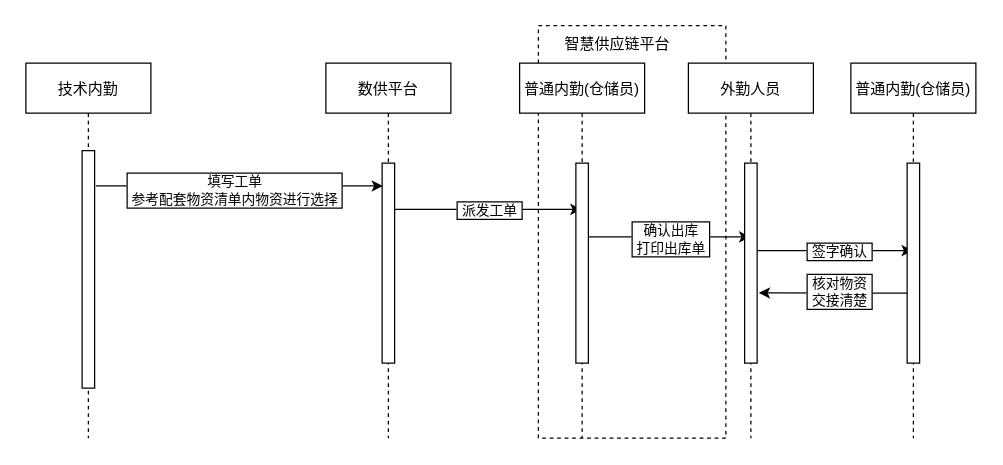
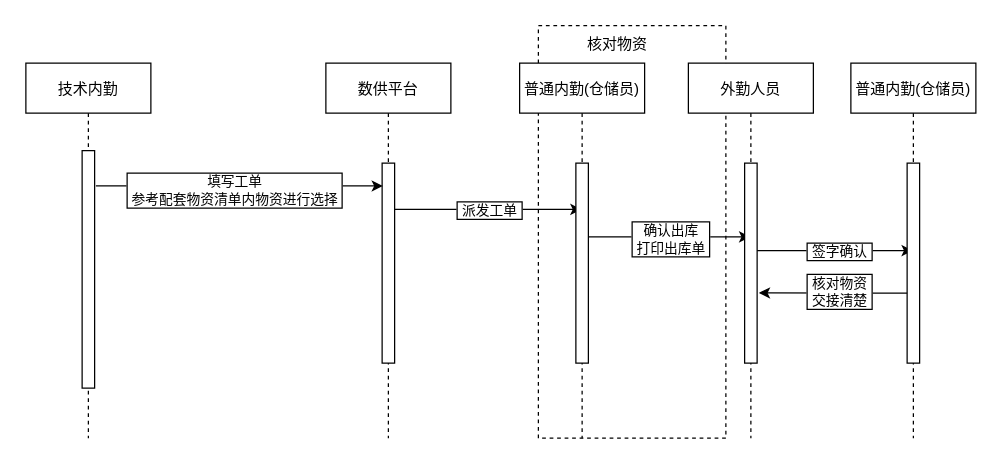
  <mxCell id="0" />
  <mxCell id="1" parent="0" />
  <mxCell id="2" value="" style="group" vertex="1" connectable="0" parent="1"><mxGeometry x="430" y="20" width="150" height="330" as="geometry" /></mxCell>
  <mxCell id="3" value="" style="rounded=0;whiteSpace=wrap;html=1;dashed=1;" vertex="1" parent="2"><mxGeometry width="150.0" height="330" as="geometry" /></mxCell>
- <mxCell id="4" value="智慧供应链平台" style="text;html=1;strokeColor=none;fillColor=none;align=center;verticalAlign=middle;whiteSpace=wrap;rounded=0;dashed=1;" vertex="1" parent="2"><mxGeometry width="126.923" height="30" as="geometry" /></mxCell>
+ <mxCell id="4" value="核对物资" style="text;html=1;strokeColor=none;fillColor=none;align=center;verticalAlign=middle;whiteSpace=wrap;rounded=0;dashed=1;" vertex="1" parent="2"><mxGeometry width="126.923" height="30" as="geometry" /></mxCell>
  <mxCell id="5" value="技术内勤" style="shape=umlLifeline;perimeter=lifelinePerimeter;container=1;collapsible=0;recursiveResize=0;rounded=0;shadow=0;strokeWidth=1;" parent="1" vertex="1"><mxGeometry x="20" y="50" width="100" height="300" as="geometry" /></mxCell>
  <mxCell id="6" value="" style="points=[];perimeter=orthogonalPerimeter;rounded=0;shadow=0;strokeWidth=1;" parent="5" vertex="1"><mxGeometry x="45" y="70" width="10" height="190" as="geometry" /></mxCell>
  <mxCell id="7" value="" style="edgeStyle=orthogonalEdgeStyle;rounded=0;orthogonalLoop=1;jettySize=auto;html=1;" edge="1" parent="1"><mxGeometry relative="1" as="geometry"><mxPoint x="309.5" y="167" as="sourcePoint" /><mxPoint x="464.5" y="167" as="targetPoint" /></mxGeometry></mxCell>
  <mxCell id="8" value="&amp;nbsp;派发工单&amp;nbsp;" style="edgeLabel;html=1;align=center;verticalAlign=middle;resizable=0;points=[];labelBorderColor=default;" vertex="1" connectable="0" parent="7"><mxGeometry x="-0.235" y="-3" relative="1" as="geometry"><mxPoint x="22" y="-3" as="offset" /></mxGeometry></mxCell>
  <mxCell id="9" value="数供平台" style="shape=umlLifeline;perimeter=lifelinePerimeter;container=1;collapsible=0;recursiveResize=0;rounded=0;shadow=0;strokeWidth=1;" parent="1" vertex="1"><mxGeometry x="260" y="50" width="100" height="300" as="geometry" /></mxCell>
  <mxCell id="10" value="" style="points=[];perimeter=orthogonalPerimeter;rounded=0;shadow=0;strokeWidth=1;" parent="9" vertex="1"><mxGeometry x="45" y="80" width="10" height="160" as="geometry" /></mxCell>
  <mxCell id="11" style="edgeStyle=orthogonalEdgeStyle;rounded=0;orthogonalLoop=1;jettySize=auto;html=1;exitX=1.1;exitY=0.144;exitDx=0;exitDy=0;exitPerimeter=0;entryX=0.06;entryY=0.114;entryDx=0;entryDy=0;entryPerimeter=0;" edge="1" parent="1" source="6" target="10"><mxGeometry relative="1" as="geometry"><mxPoint x="170" y="200" as="sourcePoint" /><mxPoint x="300" y="147" as="targetPoint" /><Array as="points"><mxPoint x="306" y="147" /></Array></mxGeometry></mxCell>
  <mxCell id="12" value="填写工单&lt;br&gt;&amp;nbsp;参考配套物资清单内物资进行选择&amp;nbsp;" style="edgeLabel;html=1;align=center;verticalAlign=middle;resizable=0;points=[];labelBorderColor=default;" vertex="1" connectable="0" parent="11"><mxGeometry x="0.221" y="-2" relative="1" as="geometry"><mxPoint x="-29" y="1" as="offset" /></mxGeometry></mxCell>
  <mxCell id="13" value="" style="edgeStyle=orthogonalEdgeStyle;rounded=0;orthogonalLoop=1;jettySize=auto;html=1;" edge="1" parent="1"><mxGeometry relative="1" as="geometry"><mxPoint x="464.5" y="189" as="sourcePoint" /><mxPoint x="599.5" y="189" as="targetPoint" /></mxGeometry></mxCell>
  <mxCell id="14" value="确认出库&lt;br&gt;&amp;nbsp;打印出库单&amp;nbsp;" style="edgeLabel;html=1;align=center;verticalAlign=middle;resizable=0;points=[];labelBorderColor=default;" vertex="1" connectable="0" parent="13"><mxGeometry x="0.19" y="-1" relative="1" as="geometry"><mxPoint x="-9" as="offset" /></mxGeometry></mxCell>
  <mxCell id="15" value="普通内勤(仓储员)" style="shape=umlLifeline;perimeter=lifelinePerimeter;container=1;collapsible=0;recursiveResize=0;rounded=0;shadow=0;strokeWidth=1;" vertex="1" parent="1"><mxGeometry x="415" y="50" width="100" height="300" as="geometry" /></mxCell>
  <mxCell id="16" value="" style="points=[];perimeter=orthogonalPerimeter;rounded=0;shadow=0;strokeWidth=1;" vertex="1" parent="15"><mxGeometry x="45" y="80" width="10" height="160" as="geometry" /></mxCell>
  <mxCell id="17" value="" style="edgeStyle=orthogonalEdgeStyle;rounded=0;orthogonalLoop=1;jettySize=auto;html=1;" edge="1" parent="1" source="19" target="21"><mxGeometry relative="1" as="geometry" /></mxCell>
  <mxCell id="18" value="&amp;nbsp;签字确认&amp;nbsp;" style="edgeLabel;html=1;align=center;verticalAlign=middle;resizable=0;points=[];labelBorderColor=default;" vertex="1" connectable="0" parent="17"><mxGeometry x="0.311" y="2" relative="1" as="geometry"><mxPoint x="-7" y="2" as="offset" /></mxGeometry></mxCell>
  <mxCell id="19" value="外勤人员" style="shape=umlLifeline;perimeter=lifelinePerimeter;container=1;collapsible=0;recursiveResize=0;rounded=0;shadow=0;strokeWidth=1;" vertex="1" parent="1"><mxGeometry x="550" y="50" width="100" height="300" as="geometry" /></mxCell>
  <mxCell id="20" value="" style="points=[];perimeter=orthogonalPerimeter;rounded=0;shadow=0;strokeWidth=1;" vertex="1" parent="19"><mxGeometry x="45" y="80" width="10" height="160" as="geometry" /></mxCell>
  <mxCell id="21" value="普通内勤(仓储员)" style="shape=umlLifeline;perimeter=lifelinePerimeter;container=1;collapsible=0;recursiveResize=0;rounded=0;shadow=0;strokeWidth=1;" vertex="1" parent="1"><mxGeometry x="680" y="50" width="100" height="300" as="geometry" /></mxCell>
  <mxCell id="22" value="" style="points=[];perimeter=orthogonalPerimeter;rounded=0;shadow=0;strokeWidth=1;" vertex="1" parent="21"><mxGeometry x="45" y="80" width="10" height="160" as="geometry" /></mxCell>
  <mxCell id="23" style="edgeStyle=orthogonalEdgeStyle;rounded=0;orthogonalLoop=1;jettySize=auto;html=1;entryX=1.14;entryY=0.649;entryDx=0;entryDy=0;entryPerimeter=0;" edge="1" parent="1" source="22" target="20"><mxGeometry relative="1" as="geometry"><Array as="points"><mxPoint x="700" y="234" /><mxPoint x="700" y="234" /></Array></mxGeometry></mxCell>
  <mxCell id="24" value="&amp;nbsp;核对物资&amp;nbsp;&lt;br&gt;&amp;nbsp;交接清楚&amp;nbsp;" style="edgeLabel;html=1;align=center;verticalAlign=middle;resizable=0;points=[];labelBorderColor=default;" vertex="1" connectable="0" parent="23"><mxGeometry x="-0.241" y="-1" relative="1" as="geometry"><mxPoint x="-10" as="offset" /></mxGeometry></mxCell>
